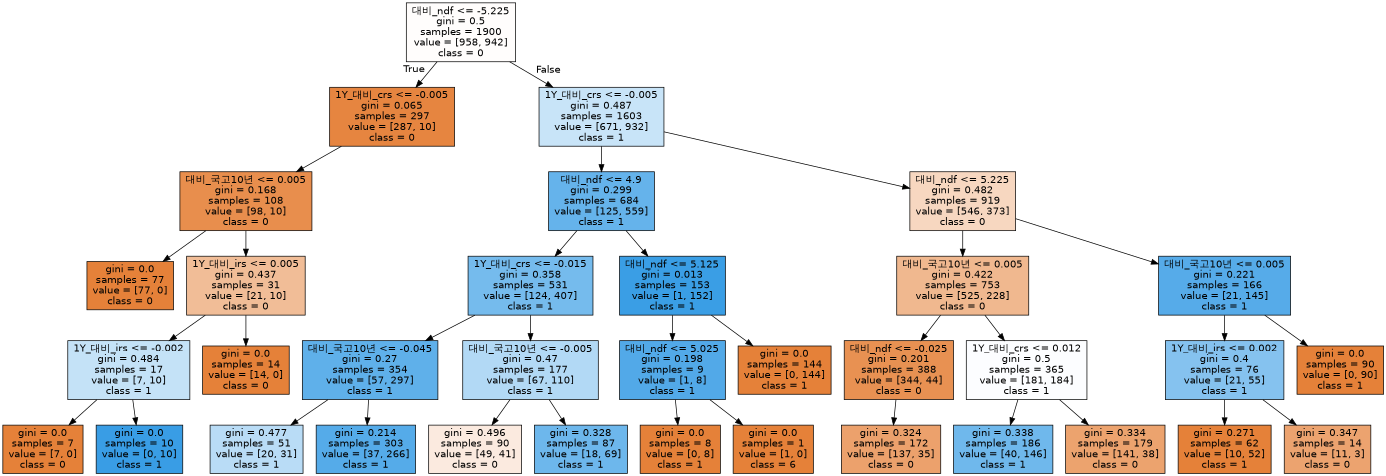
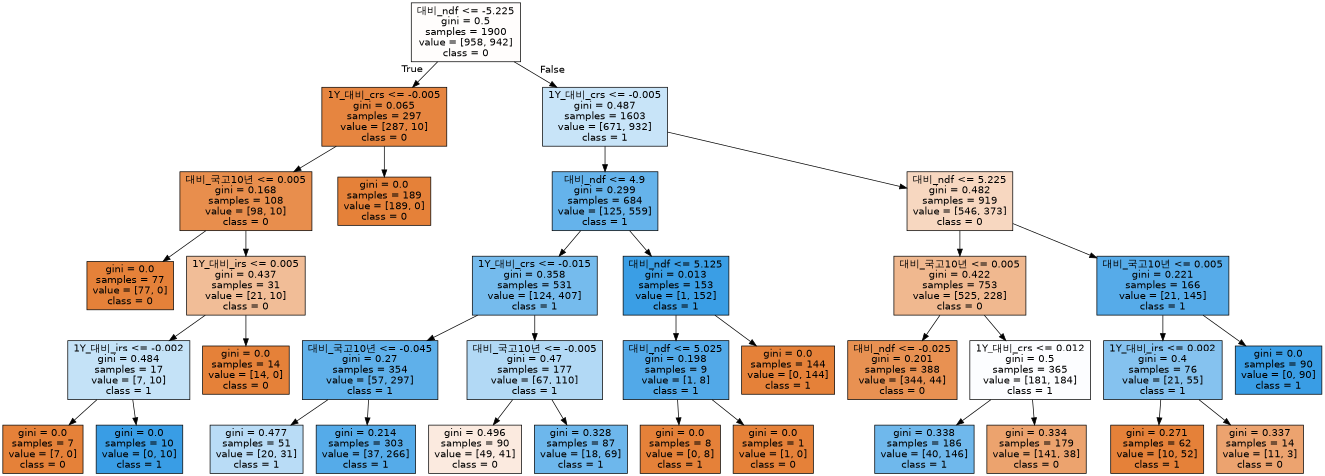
  digraph {
    node [color=black fillcolor="#e58139" fontname=helvetica shape=box style=filled]
    edge [fontname=helvetica]
    n1 [fillcolor="#fffdfc" label="대비_ndf <= -5.225\ngini = 0.5\nsamples = 1900\nvalue = [958, 942]\nclass = 0"]
    n2 [fillcolor="#e68540" label="1Y_대비_crs <= -0.005\ngini = 0.065\nsamples = 297\nvalue = [287, 10]\nclass = 0"]
    n3 [fillcolor="#c8e4f8" label="1Y_대비_crs <= -0.005\ngini = 0.487\nsamples = 1603\nvalue = [671, 932]\nclass = 1"]
    n4 [fillcolor="#e88e4d" label="대비_국고10년 <= 0.005\ngini = 0.168\nsamples = 108\nvalue = [98, 10]\nclass = 0"]
+   n5 [label="gini = 0.0\nsamples = 189\nvalue = [189, 0]\nclass = 0"]
    n6 [fillcolor="#65b3eb" label="대비_ndf <= 4.9\ngini = 0.299\nsamples = 684\nvalue = [125, 559]\nclass = 1"]
    n7 [fillcolor="#f7d7c0" label="대비_ndf <= 5.225\ngini = 0.482\nsamples = 919\nvalue = [546, 373]\nclass = 0"]
    n8 [label="gini = 0.0\nsamples = 77\nvalue = [77, 0]\nclass = 0"]
    n9 [fillcolor="#f1bd97" label="1Y_대비_irs <= 0.005\ngini = 0.437\nsamples = 31\nvalue = [21, 10]\nclass = 0"]
    n10 [fillcolor="#c4e2f7" label="1Y_대비_irs <= -0.002\ngini = 0.484\nsamples = 17\nvalue = [7, 10]\nclass = 1"]
    n11 [label="gini = 0.0\nsamples = 14\nvalue = [14, 0]\nclass = 0"]
    n12 [label="gini = 0.0\nsamples = 7\nvalue = [7, 0]\nclass = 0"]
    n13 [fillcolor="#399de5" label="gini = 0.0\nsamples = 10\nvalue = [0, 10]\nclass = 1"]
    n14 [fillcolor="#75bbed" label="1Y_대비_crs <= -0.015\ngini = 0.358\nsamples = 531\nvalue = [124, 407]\nclass = 1"]
    n15 [fillcolor="#3a9ee5" label="대비_ndf <= 5.125\ngini = 0.013\nsamples = 153\nvalue = [1, 152]\nclass = 1"]
    n16 [fillcolor="#f0b88f" label="대비_국고10년 <= 0.005\ngini = 0.422\nsamples = 753\nvalue = [525, 228]\nclass = 0"]
    n17 [fillcolor="#56abe9" label="대비_국고10년 <= 0.005\ngini = 0.221\nsamples = 166\nvalue = [21, 145]\nclass = 1"]
    n18 [fillcolor="#5fb0ea" label="대비_국고10년 <= -0.045\ngini = 0.27\nsamples = 354\nvalue = [57, 297]\nclass = 1"]
    n19 [fillcolor="#b2d9f5" label="대비_국고10년 <= -0.005\ngini = 0.47\nsamples = 177\nvalue = [67, 110]\nclass = 1"]
    n20 [fillcolor="#52a9e8" label="대비_ndf <= 5.025\ngini = 0.198\nsamples = 9\nvalue = [1, 8]\nclass = 1"]
    n21 [label="gini = 0.0\nsamples = 144\nvalue = [0, 144]\nclass = 1"]
    n22 [fillcolor="#b9dcf6" label="gini = 0.477\nsamples = 51\nvalue = [20, 31]\nclass = 1"]
    n23 [fillcolor="#55abe9" label="gini = 0.214\nsamples = 303\nvalue = [37, 266]\nclass = 1"]
    n24 [fillcolor="#fbeadf" label="gini = 0.496\nsamples = 90\nvalue = [49, 41]\nclass = 0"]
    n25 [fillcolor="#6db7ec" label="gini = 0.328\nsamples = 87\nvalue = [18, 69]\nclass = 1"]
    n26 [label="gini = 0.0\nsamples = 8\nvalue = [0, 8]\nclass = 1"]
-   n27 [label="gini = 0.0\nsamples = 1\nvalue = [1, 0]\nclass = 6"]
+   n27 [label="gini = 0.0\nsamples = 1\nvalue = [1, 0]\nclass = 0"]
    n28 [fillcolor="#e89152" label="대비_ndf <= -0.025\ngini = 0.201\nsamples = 388\nvalue = [344, 44]\nclass = 0"]
    n29 [fillcolor="#fcfdff" label="1Y_대비_crs <= 0.012\ngini = 0.5\nsamples = 365\nvalue = [181, 184]\nclass = 1"]
    n30 [fillcolor="#85c2ef" label="1Y_대비_irs <= 0.002\ngini = 0.4\nsamples = 76\nvalue = [21, 55]\nclass = 1"]
-   n31 [label="gini = 0.0\nsamples = 90\nvalue = [0, 90]\nclass = 1"]
-   n32 [fillcolor="#eca16c" label="gini = 0.324\nsamples = 172\nvalue = [137, 35]\nclass = 0"]
+   n31 [fillcolor="#399de5" label="gini = 0.0\nsamples = 90\nvalue = [0, 90]\nclass = 1"]
    n33 [fillcolor="#6fb8ec" label="gini = 0.338\nsamples = 186\nvalue = [40, 146]\nclass = 1"]
    n34 [fillcolor="#eca36e" label="gini = 0.334\nsamples = 179\nvalue = [141, 38]\nclass = 0"]
    n35 [label="gini = 0.271\nsamples = 62\nvalue = [10, 52]\nclass = 1"]
-   n36 [fillcolor="#eca36f" label="gini = 0.347\nsamples = 14\nvalue = [11, 3]\nclass = 0"]
+   n36 [fillcolor="#eca36f" label="gini = 0.337\nsamples = 14\nvalue = [11, 3]\nclass = 0"]
    n1 -> n2 [headlabel=True labelangle=45 labeldistance=2.5]
    n1 -> n3 [headlabel=False labelangle=-45 labeldistance=2.5]
    n2 -> n4
+   n2 -> n5
    n3 -> n6
    n3 -> n7
    n4 -> n8
    n4 -> n9
    n6 -> n14
    n6 -> n15
    n7 -> n16
    n7 -> n17
    n9 -> n10
    n9 -> n11
    n10 -> n12
    n10 -> n13
    n14 -> n18
    n14 -> n19
    n15 -> n20
    n15 -> n21
    n16 -> n28
    n16 -> n29
    n17 -> n30
    n17 -> n31
    n18 -> n22
    n18 -> n23
    n19 -> n24
    n19 -> n25
    n20 -> n26
    n20 -> n27
-   n28 -> n32
    n29 -> n33
    n29 -> n34
    n30 -> n35
    n30 -> n36
  }
